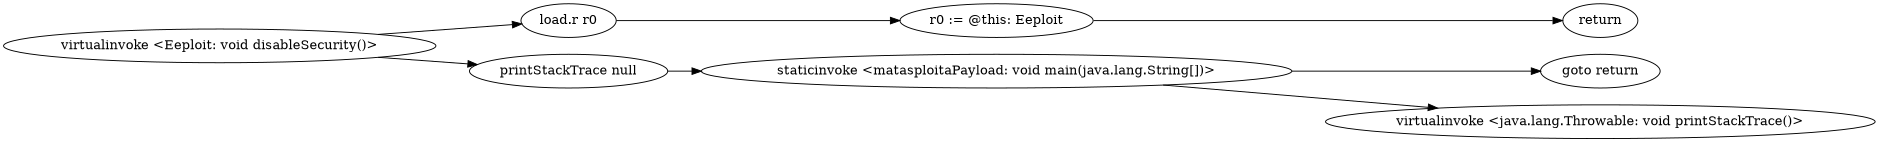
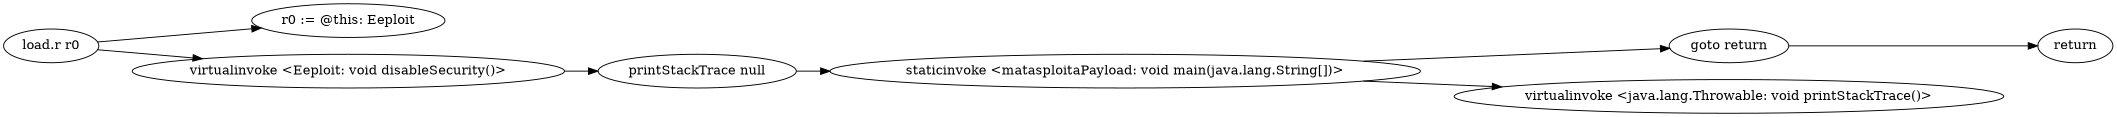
  digraph {
    rankdir=LR
    "load.r r0"
    "r0 := @this: Eeploit"
    "virtualinvoke <Eeploit: void disableSecurity()>"
    n4 [label="printStackTrace null"]
    "staticinvoke <matasploitaPayload: void main(java.lang.String[])>"
    "goto return"
    "virtualinvoke <java.lang.Throwable: void printStackTrace()>"
    return
    "load.r r0" -> "r0 := @this: Eeploit"
-   "virtualinvoke <Eeploit: void disableSecurity()>" -> "load.r r0"
+   "load.r r0" -> "virtualinvoke <Eeploit: void disableSecurity()>"
    "virtualinvoke <Eeploit: void disableSecurity()>" -> n4
    n4 -> "staticinvoke <matasploitaPayload: void main(java.lang.String[])>"
    "staticinvoke <matasploitaPayload: void main(java.lang.String[])>" -> "goto return"
    "staticinvoke <matasploitaPayload: void main(java.lang.String[])>" -> "virtualinvoke <java.lang.Throwable: void printStackTrace()>"
-   "r0 := @this: Eeploit" -> return
+   "goto return" -> return
  }
